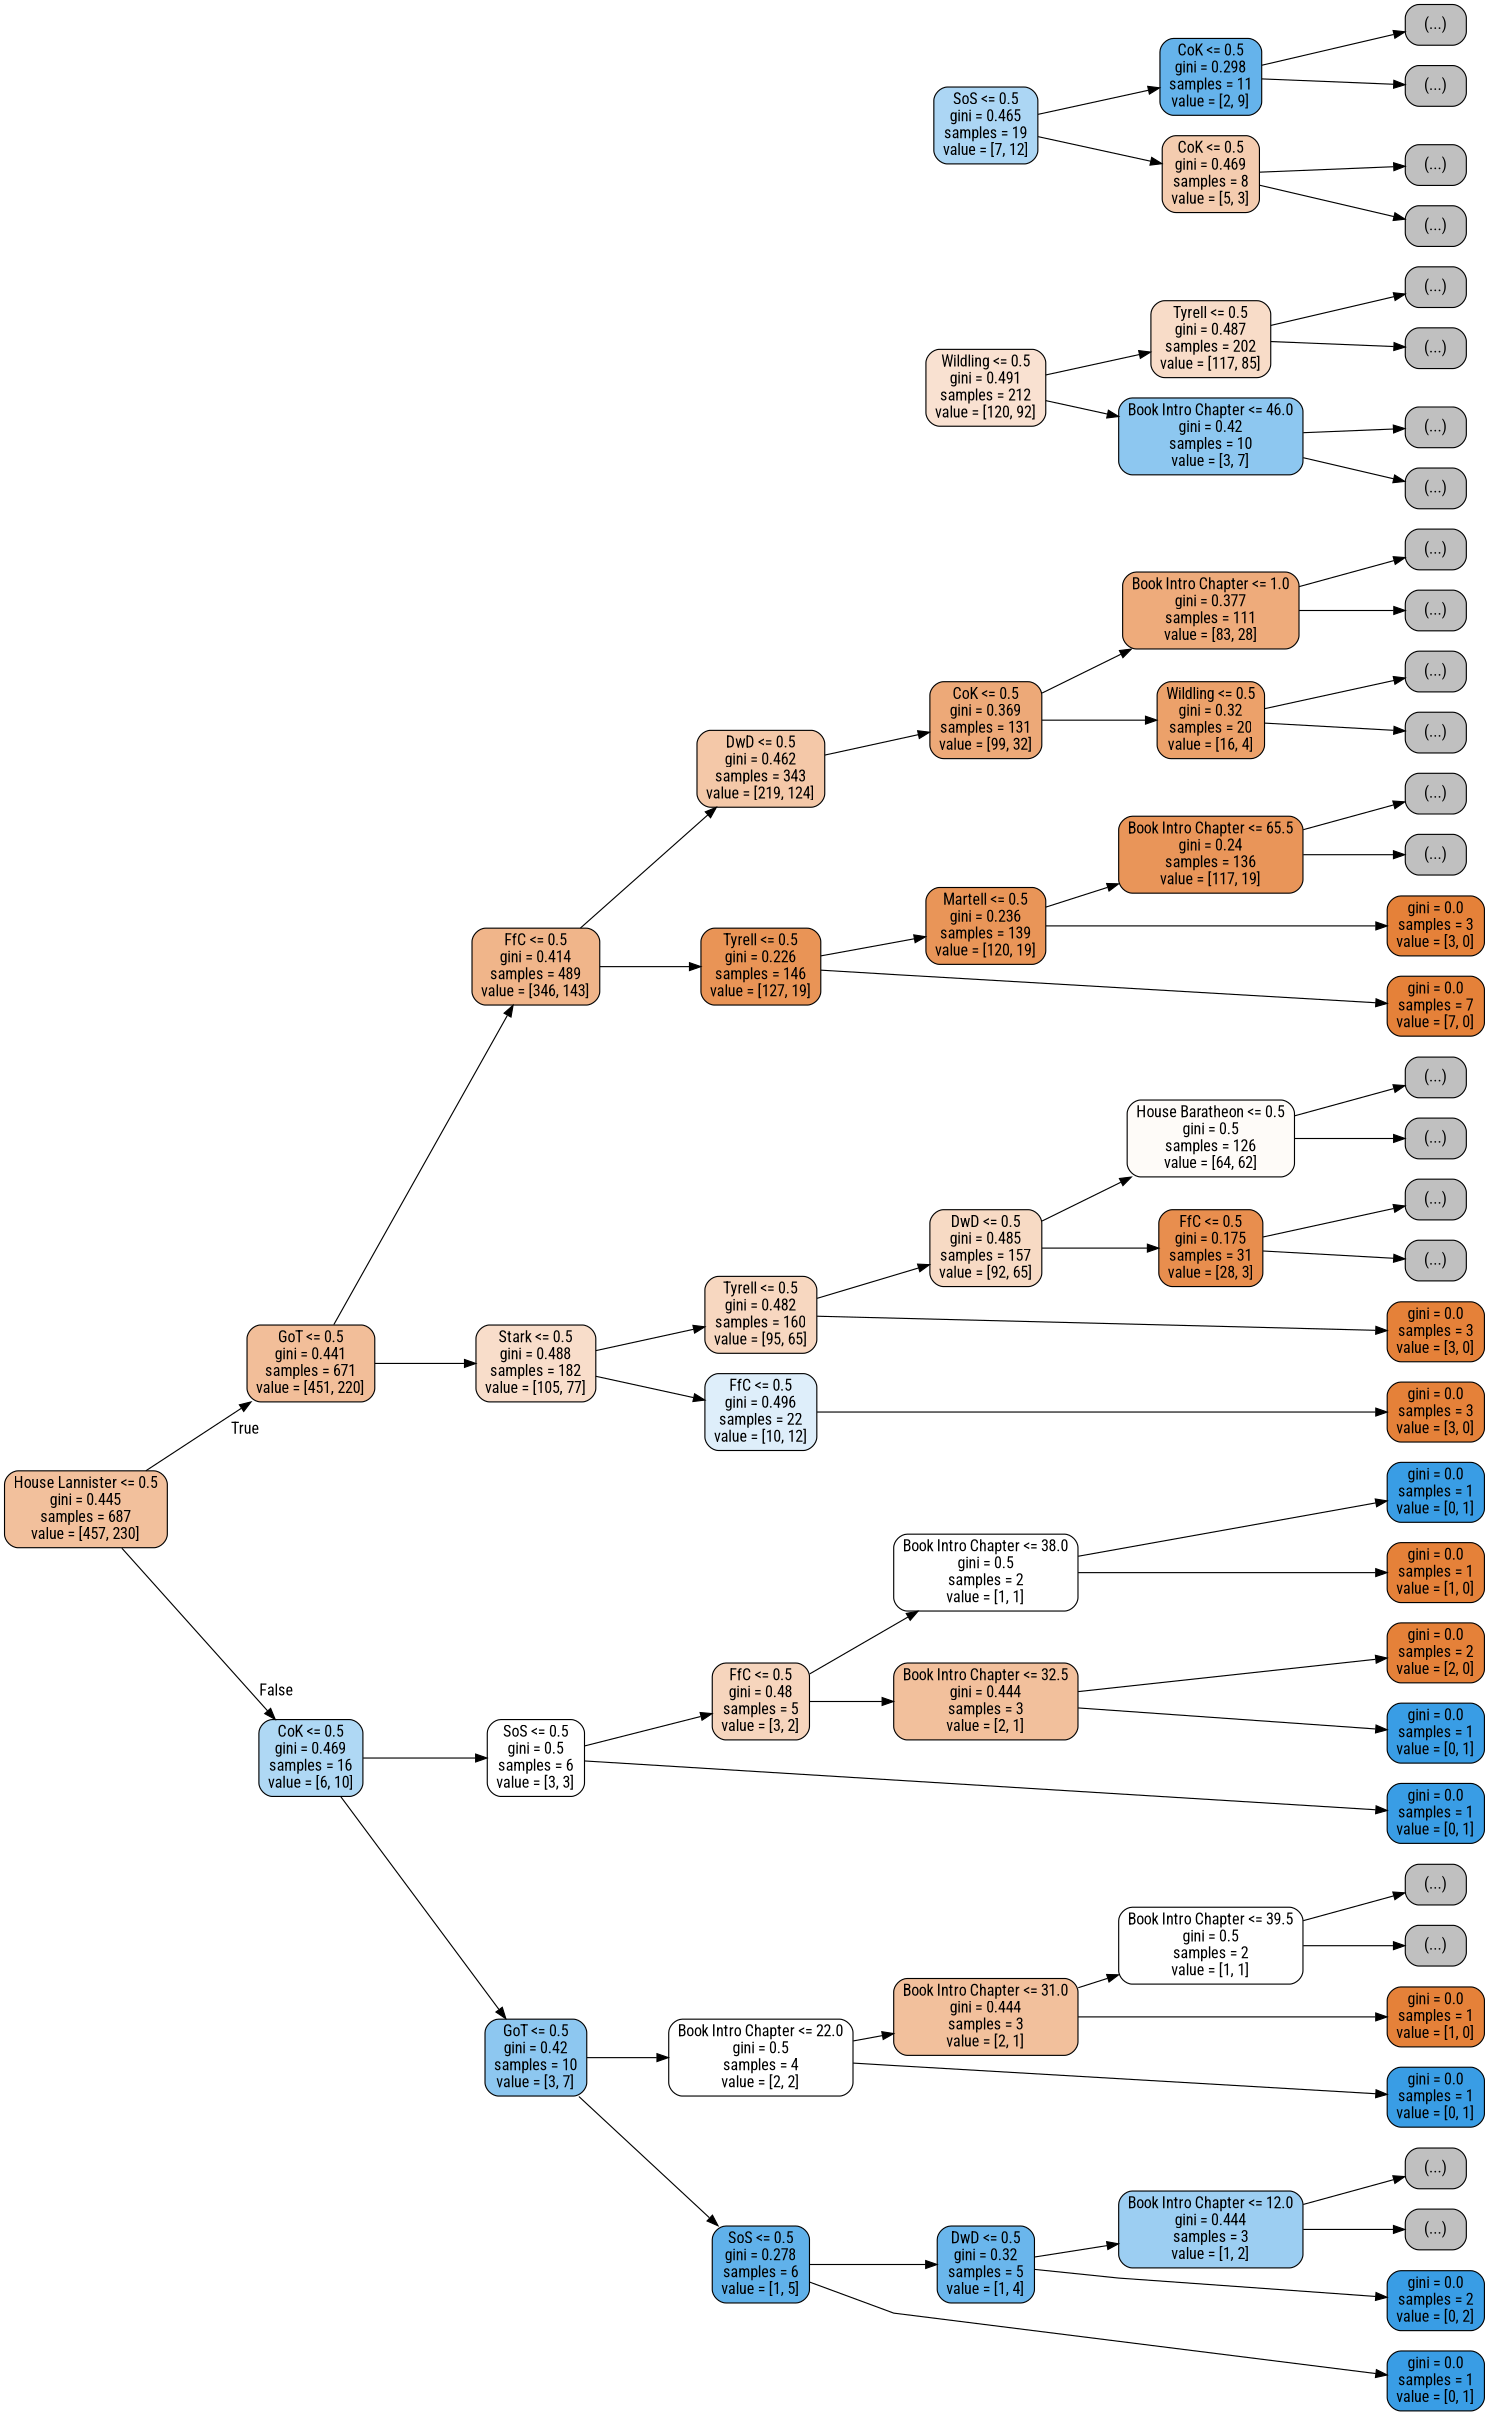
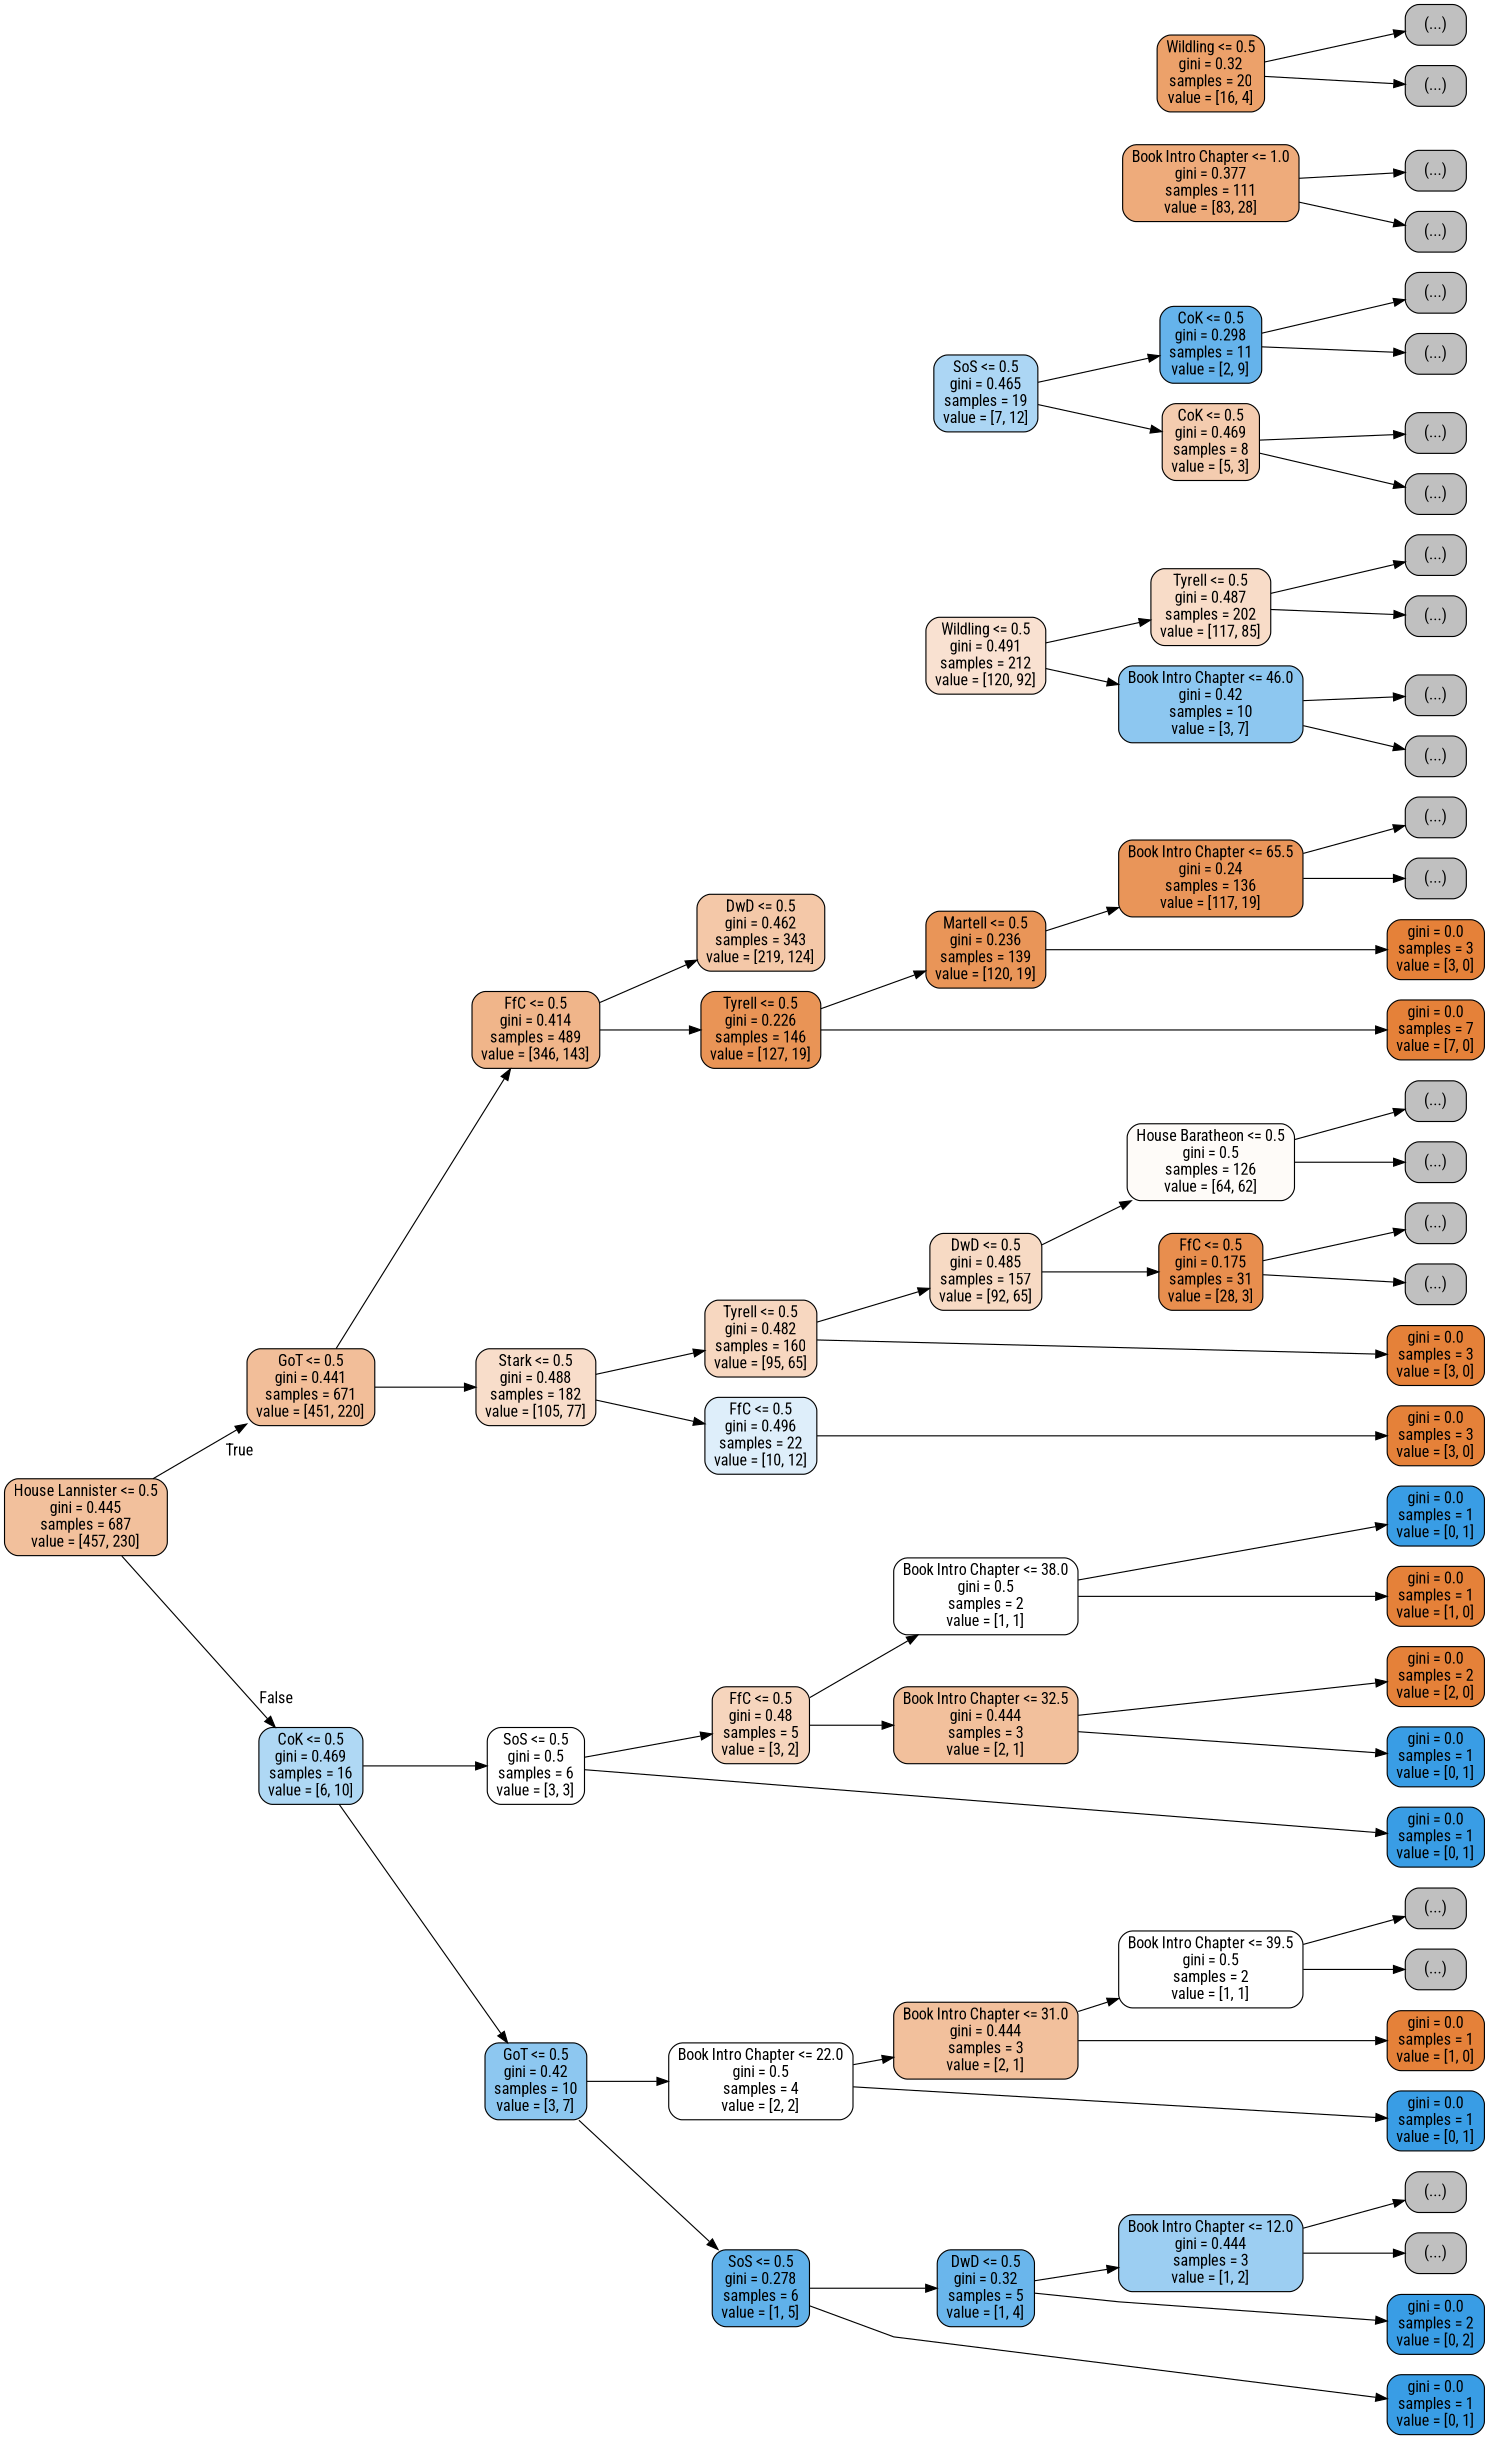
  digraph {
    fontname="Roboto Condensed"
    rankdir=LR
    ranksep=equally
    splines=polyline
    node [color=black fillcolor="#C0C0C0" fontname="Roboto Condensed" shape=box style="filled, rounded"]
    edge [fontname="Roboto Condensed"]
    n1 [fillcolor="#e581397f" label="House Lannister <= 0.5\ngini = 0.445\nsamples = 687\nvalue = [457, 230]"]
    n2 [fillcolor="#e5813983" label="GoT <= 0.5\ngini = 0.441\nsamples = 671\nvalue = [451, 220]"]
    n3 [fillcolor="#399de566" label="CoK <= 0.5\ngini = 0.469\nsamples = 16\nvalue = [6, 10]"]
    n4 [fillcolor="#e5813996" label="FfC <= 0.5\ngini = 0.414\nsamples = 489\nvalue = [346, 143]"]
    n5 [fillcolor="#e5813944" label="Stark <= 0.5\ngini = 0.488\nsamples = 182\nvalue = [105, 77]"]
    n6 [fillcolor="#e5813900" label="SoS <= 0.5\ngini = 0.5\nsamples = 6\nvalue = [3, 3]"]
    n7 [fillcolor="#399de592" label="GoT <= 0.5\ngini = 0.42\nsamples = 10\nvalue = [3, 7]"]
    n8 [fillcolor="#e581396f" label="DwD <= 0.5\ngini = 0.462\nsamples = 343\nvalue = [219, 124]"]
    n9 [fillcolor="#e58139d9" label="Tyrell <= 0.5\ngini = 0.226\nsamples = 146\nvalue = [127, 19]"]
    n10 [fillcolor="#e5813951" label="Tyrell <= 0.5\ngini = 0.482\nsamples = 160\nvalue = [95, 65]"]
    n11 [fillcolor="#399de52a" label="FfC <= 0.5\ngini = 0.496\nsamples = 22\nvalue = [10, 12]"]
    n12 [fillcolor="#e5813955" label="FfC <= 0.5\ngini = 0.48\nsamples = 5\nvalue = [3, 2]"]
    n13 [fillcolor="#e5813900" label="Book Intro Chapter <= 22.0\ngini = 0.5\nsamples = 4\nvalue = [2, 2]"]
    n14 [fillcolor="#399de5cc" label="SoS <= 0.5\ngini = 0.278\nsamples = 6\nvalue = [1, 5]"]
    n15 [fillcolor="#e581393b" label="Wildling <= 0.5\ngini = 0.491\nsamples = 212\nvalue = [120, 92]"]
-   n16 [fillcolor="#e58139ad" label="CoK <= 0.5\ngini = 0.369\nsamples = 131\nvalue = [99, 32]"]
    n17 [fillcolor="#e58139d7" label="Martell <= 0.5\ngini = 0.236\nsamples = 139\nvalue = [120, 19]"]
    n18 [fillcolor="#e581394b" label="DwD <= 0.5\ngini = 0.485\nsamples = 157\nvalue = [92, 65]"]
    n19 [fillcolor="#399de56a" label="SoS <= 0.5\ngini = 0.465\nsamples = 19\nvalue = [7, 12]"]
    n20 [fillcolor="#e5813900" label="Book Intro Chapter <= 38.0\ngini = 0.5\nsamples = 2\nvalue = [1, 1]"]
    n21 [fillcolor="#e581397f" label="Book Intro Chapter <= 32.5\ngini = 0.444\nsamples = 3\nvalue = [2, 1]"]
    n22 [fillcolor="#e581397f" label="Book Intro Chapter <= 31.0\ngini = 0.444\nsamples = 3\nvalue = [2, 1]"]
    n23 [fillcolor="#399de5bf" label="DwD <= 0.5\ngini = 0.32\nsamples = 5\nvalue = [1, 4]"]
    n24 [fillcolor="#e5813946" label="Tyrell <= 0.5\ngini = 0.487\nsamples = 202\nvalue = [117, 85]"]
    n25 [fillcolor="#399de592" label="Book Intro Chapter <= 46.0\ngini = 0.42\nsamples = 10\nvalue = [3, 7]"]
    n26 [fillcolor="#e58139a9" label="Book Intro Chapter <= 1.0\ngini = 0.377\nsamples = 111\nvalue = [83, 28]"]
    n27 [fillcolor="#e58139bf" label="Wildling <= 0.5\ngini = 0.32\nsamples = 20\nvalue = [16, 4]"]
    n28 [fillcolor="#e58139d6" label="Book Intro Chapter <= 65.5\ngini = 0.24\nsamples = 136\nvalue = [117, 19]"]
    n29 [fillcolor="#e5813908" label="House Baratheon <= 0.5\ngini = 0.5\nsamples = 126\nvalue = [64, 62]"]
    n30 [fillcolor="#e58139e4" label="FfC <= 0.5\ngini = 0.175\nsamples = 31\nvalue = [28, 3]"]
    n31 [fillcolor="#399de5c6" label="CoK <= 0.5\ngini = 0.298\nsamples = 11\nvalue = [2, 9]"]
    n32 [fillcolor="#e5813966" label="CoK <= 0.5\ngini = 0.469\nsamples = 8\nvalue = [5, 3]"]
    n33 [fillcolor="#e5813900" label="Book Intro Chapter <= 39.5\ngini = 0.5\nsamples = 2\nvalue = [1, 1]"]
    n34 [fillcolor="#399de57f" label="Book Intro Chapter <= 12.0\ngini = 0.444\nsamples = 3\nvalue = [1, 2]"]
    n35 [label="(...)"]
    n36 [label="(...)"]
    n37 [label="(...)"]
    n38 [label="(...)"]
    n39 [label="(...)"]
    n40 [label="(...)"]
    n41 [label="(...)"]
    n42 [label="(...)"]
    n43 [label="(...)"]
    n44 [label="(...)"]
    n45 [fillcolor="#e58139ff" label="gini = 0.0\nsamples = 3\nvalue = [3, 0]"]
    n46 [fillcolor="#e58139ff" label="gini = 0.0\nsamples = 7\nvalue = [7, 0]"]
    n47 [label="(...)"]
    n48 [label="(...)"]
    n49 [label="(...)"]
    n50 [label="(...)"]
    n51 [fillcolor="#e58139ff" label="gini = 0.0\nsamples = 3\nvalue = [3, 0]"]
    n52 [label="(...)"]
    n53 [label="(...)"]
    n54 [label="(...)"]
    n55 [label="(...)"]
    n56 [fillcolor="#e58139ff" label="gini = 0.0\nsamples = 3\nvalue = [3, 0]"]
    n57 [fillcolor="#399de5ff" label="gini = 0.0\nsamples = 1\nvalue = [0, 1]"]
    n58 [fillcolor="#e58139ff" label="gini = 0.0\nsamples = 1\nvalue = [1, 0]"]
    n59 [fillcolor="#e58139ff" label="gini = 0.0\nsamples = 2\nvalue = [2, 0]"]
    n60 [fillcolor="#399de5ff" label="gini = 0.0\nsamples = 1\nvalue = [0, 1]"]
    n61 [fillcolor="#399de5ff" label="gini = 0.0\nsamples = 1\nvalue = [0, 1]"]
    n62 [fillcolor="#399de5ff" label="gini = 0.0\nsamples = 1\nvalue = [0, 1]"]
    n63 [fillcolor="#e58139ff" label="gini = 0.0\nsamples = 1\nvalue = [1, 0]"]
    n64 [label="(...)"]
    n65 [label="(...)"]
    n66 [fillcolor="#399de5ff" label="gini = 0.0\nsamples = 1\nvalue = [0, 1]"]
    n67 [fillcolor="#399de5ff" label="gini = 0.0\nsamples = 2\nvalue = [0, 2]"]
    n68 [label="(...)"]
    n69 [label="(...)"]
    subgraph sub_1 {
      rank=same
      n1
    }
    subgraph sub_2 {
      rank=same
      n2
      n3
    }
    subgraph sub_3 {
      rank=same
      n4
      n5
      n6
      n7
    }
    subgraph sub_4 {
      rank=same
      n8
      n9
      n10
      n11
      n12
      n13
      n14
    }
    subgraph sub_5 {
      rank=same
      n15
-     n16
      n17
      n18
      n19
      n20
      n21
      n22
      n23
    }
    subgraph sub_6 {
      rank=same
      n24
      n25
      n26
      n27
      n28
      n29
      n30
      n31
      n32
      n33
      n34
    }
    subgraph sub_7 {
      rank=same
      n35
      n36
      n37
      n38
      n39
      n40
      n41
      n42
      n43
      n44
      n45
      n46
      n47
      n48
      n49
      n50
      n51
      n52
      n53
      n54
      n55
      n56
      n57
      n58
      n59
      n60
      n61
      n62
      n63
      n64
      n65
      n66
      n67
      n68
      n69
    }
    n1 -> n2 [headlabel=True labelangle=45 labeldistance=2.5]
    n1 -> n3 [headlabel=False labelangle=-45 labeldistance=2.5]
    n2 -> n4
    n2 -> n5
    n3 -> n6
    n3 -> n7
    n4 -> n8
    n4 -> n9
    n5 -> n10
    n5 -> n11
    n6 -> n12
    n6 -> n61
    n7 -> n13
    n7 -> n14
-   n8 -> n16
    n9 -> n17
    n9 -> n46
    n10 -> n18
    n10 -> n51
    n11 -> n56
    n12 -> n20
    n12 -> n21
    n13 -> n22
    n13 -> n62
    n14 -> n23
    n14 -> n66
    n15 -> n24
    n15 -> n25
-   n16 -> n26
-   n16 -> n27
    n17 -> n28
    n17 -> n45
    n18 -> n29
    n18 -> n30
    n19 -> n31
    n19 -> n32
    n20 -> n57
    n20 -> n58
    n21 -> n59
    n21 -> n60
    n22 -> n33
    n22 -> n63
    n23 -> n34
    n23 -> n67
    n24 -> n35
    n24 -> n36
    n25 -> n37
    n25 -> n38
    n26 -> n39
    n26 -> n40
    n27 -> n41
    n27 -> n42
    n28 -> n43
    n28 -> n44
    n29 -> n47
    n29 -> n48
    n30 -> n49
    n30 -> n50
    n31 -> n52
    n31 -> n53
    n32 -> n54
    n32 -> n55
    n33 -> n64
    n33 -> n65
    n34 -> n68
    n34 -> n69
  }
